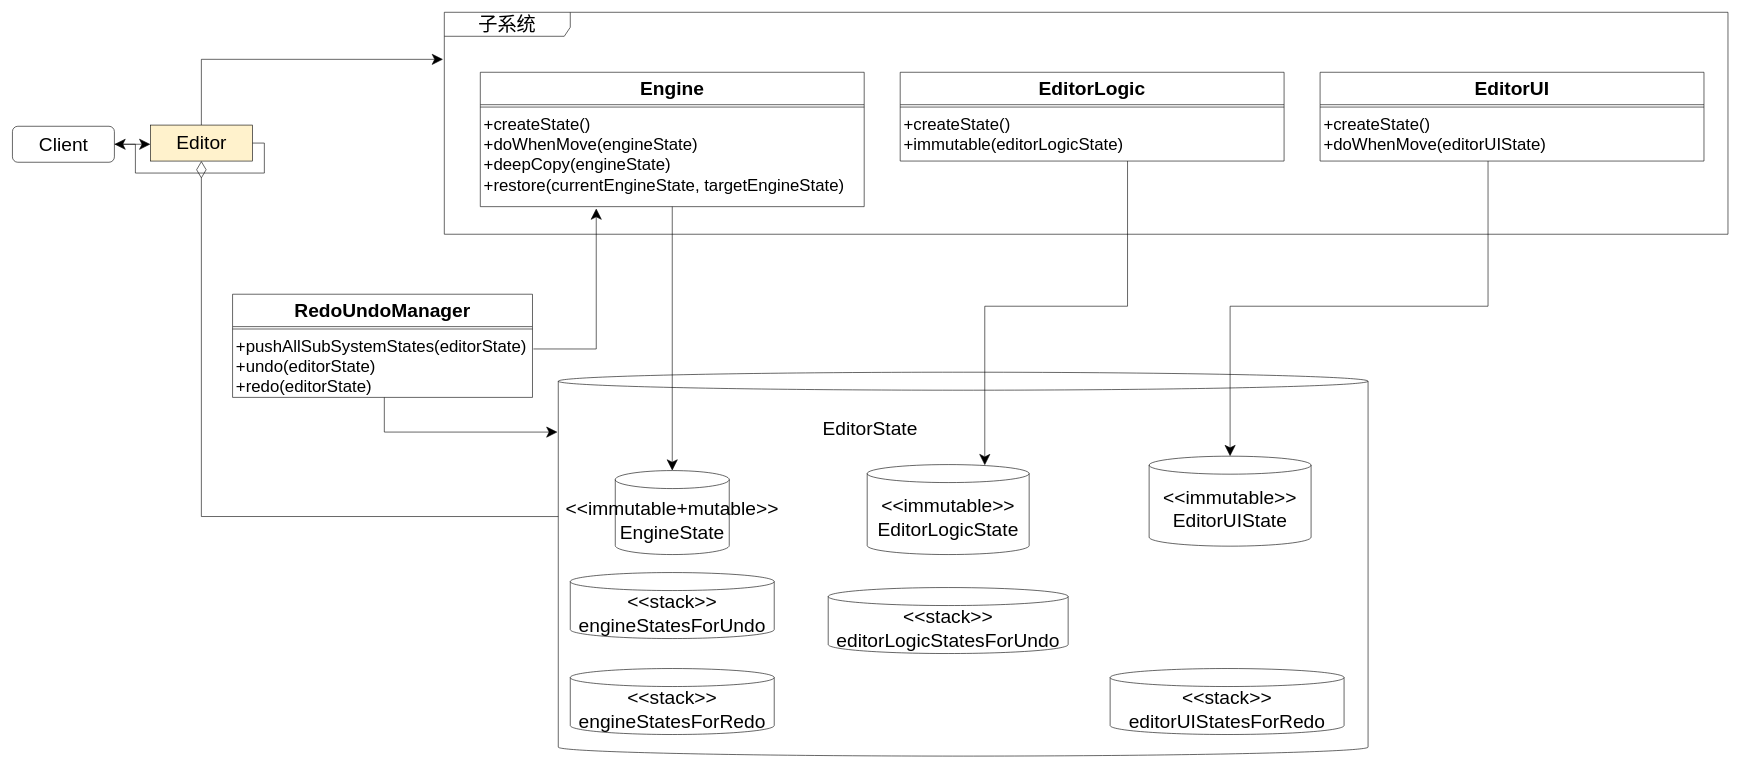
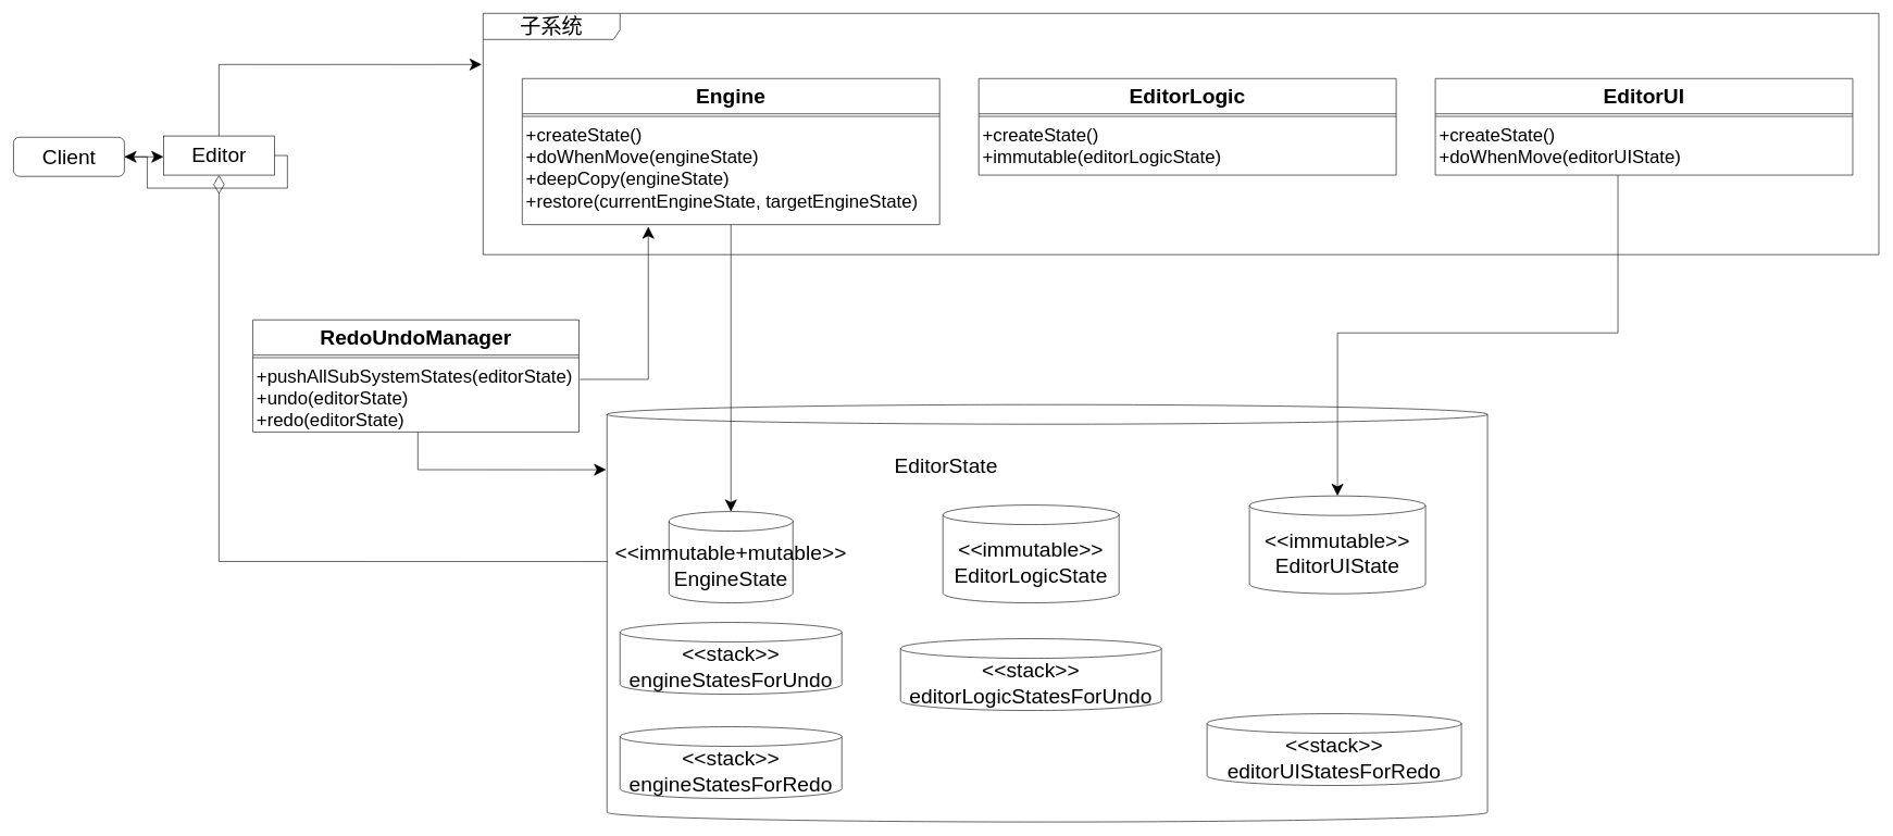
  <mxCell id="0" />
  <mxCell id="1" parent="0" />
  <mxCell id="2" value="&lt;font style=&quot;font-size: 32px&quot;&gt;子系统&lt;/font&gt;" style="shape=umlFrame;whiteSpace=wrap;html=1;width=210;height=40;fontSize=32;" parent="1" vertex="1"><mxGeometry x="740" y="20" width="2140" height="370" as="geometry" /></mxCell>
  <mxCell id="3" value="" style="shape=cylinder3;whiteSpace=wrap;html=1;boundedLbl=1;backgroundOutline=1;size=15;" parent="1" vertex="1"><mxGeometry x="930" y="620" width="1350" height="640" as="geometry" /></mxCell>
  <mxCell id="4" value="" style="edgeStyle=orthogonalEdgeStyle;rounded=0;orthogonalLoop=1;jettySize=auto;html=1;endSize=16;startSize=16;" parent="1" source="5" edge="1"><mxGeometry relative="1" as="geometry"><mxPoint x="250" y="240" as="targetPoint" /></mxGeometry></mxCell>
  <mxCell id="5" value="Client" style="html=1;fontSize=32;rounded=1;" parent="1" vertex="1"><mxGeometry x="20" y="210" width="170" height="60" as="geometry" /></mxCell>
  <mxCell id="6" style="edgeStyle=orthogonalEdgeStyle;rounded=0;orthogonalLoop=1;jettySize=auto;html=1;entryX=0.302;entryY=1.019;entryDx=0;entryDy=0;entryPerimeter=0;startSize=16;endSize=16;exitX=1.003;exitY=0.266;exitDx=0;exitDy=0;exitPerimeter=0;" parent="1" source="10" target="18" edge="1"><mxGeometry relative="1" as="geometry"><Array as="points"><mxPoint x="993" y="581" /></Array></mxGeometry></mxCell>
  <mxCell id="7" style="edgeStyle=orthogonalEdgeStyle;rounded=0;orthogonalLoop=1;jettySize=auto;html=1;entryX=-0.001;entryY=0.156;entryDx=0;entryDy=0;entryPerimeter=0;startSize=16;endSize=16;" parent="1" source="8" target="3" edge="1"><mxGeometry relative="1" as="geometry"><Array as="points"><mxPoint x="640" y="720" /></Array></mxGeometry></mxCell>
  <mxCell id="8" value="RedoUndoManager" style="swimlane;fontStyle=1;align=center;verticalAlign=top;childLayout=stackLayout;horizontal=1;startSize=54;horizontalStack=0;resizeParent=1;resizeParentMax=0;resizeLast=0;collapsible=1;marginBottom=0;fontSize=32;" parent="1" vertex="1"><mxGeometry x="387" y="490" width="500" height="172" as="geometry" /></mxCell>
  <mxCell id="9" value="" style="line;strokeWidth=1;fillColor=none;align=left;verticalAlign=middle;spacingTop=-1;spacingLeft=3;spacingRight=3;rotatable=0;labelPosition=right;points=[];portConstraint=eastwest;" parent="8" vertex="1"><mxGeometry y="54" width="500" height="8" as="geometry" /></mxCell>
  <mxCell id="10" value="+pushAllSubSystemStates(editorState)&#10;+undo(editorState)&#10;+redo(editorState)" style="text;strokeColor=none;fillColor=none;align=left;verticalAlign=top;spacingLeft=4;spacingRight=4;overflow=hidden;rotatable=0;points=[[0,0.5],[1,0.5]];portConstraint=eastwest;fontSize=28;" parent="8" vertex="1"><mxGeometry y="62" width="500" height="110" as="geometry" /></mxCell>
  <mxCell id="11" value="&lt;font style=&quot;font-size: 32px&quot;&gt;&amp;lt;&amp;lt;immutable+mutable&amp;gt;&amp;gt;&lt;br&gt;EngineState&lt;/font&gt;" style="shape=cylinder3;whiteSpace=wrap;html=1;boundedLbl=1;backgroundOutline=1;size=15;" parent="1" vertex="1"><mxGeometry x="1025" y="784" width="190" height="140" as="geometry" /></mxCell>
  <mxCell id="12" style="edgeStyle=orthogonalEdgeStyle;rounded=0;orthogonalLoop=1;jettySize=auto;html=1;entryX=0;entryY=0.376;entryDx=0;entryDy=0;entryPerimeter=0;startSize=26;endSize=26;exitX=0.5;exitY=1;exitDx=0;exitDy=0;startArrow=diamondThin;startFill=0;endArrow=none;endFill=0;" parent="1" source="34" target="3" edge="1"><mxGeometry relative="1" as="geometry"><mxPoint x="1008.6" y="450" as="sourcePoint" /><mxPoint x="720" y="-781.44" as="targetPoint" /></mxGeometry></mxCell>
  <mxCell id="13" value="&lt;font style=&quot;font-size: 32px&quot;&gt;&amp;lt;&amp;lt;immutable&amp;gt;&amp;gt;&lt;br&gt;EditorLogicState&lt;/font&gt;" style="shape=cylinder3;whiteSpace=wrap;html=1;boundedLbl=1;backgroundOutline=1;size=15;" parent="1" vertex="1"><mxGeometry x="1445" y="774" width="270" height="150" as="geometry" /></mxCell>
  <mxCell id="14" value="&lt;font style=&quot;font-size: 32px&quot;&gt;&amp;lt;&amp;lt;immutable&amp;gt;&amp;gt;&lt;br&gt;EditorUIState&lt;/font&gt;" style="shape=cylinder3;whiteSpace=wrap;html=1;boundedLbl=1;backgroundOutline=1;size=15;" parent="1" vertex="1"><mxGeometry x="1915" y="760" width="270" height="150" as="geometry" /></mxCell>
  <mxCell id="15" style="edgeStyle=orthogonalEdgeStyle;rounded=0;orthogonalLoop=1;jettySize=auto;html=1;entryX=0.5;entryY=0;entryDx=0;entryDy=0;entryPerimeter=0;endSize=16;startSize=16;" parent="1" source="16" target="11" edge="1"><mxGeometry relative="1" as="geometry" /></mxCell>
  <mxCell id="16" value="Engine" style="swimlane;fontStyle=1;align=center;verticalAlign=top;childLayout=stackLayout;horizontal=1;startSize=54;horizontalStack=0;resizeParent=1;resizeParentMax=0;resizeLast=0;collapsible=1;marginBottom=0;fontSize=32;" parent="1" vertex="1"><mxGeometry x="800" y="120" width="640" height="224" as="geometry" /></mxCell>
  <mxCell id="17" value="" style="line;strokeWidth=1;fillColor=none;align=left;verticalAlign=middle;spacingTop=-1;spacingLeft=3;spacingRight=3;rotatable=0;labelPosition=right;points=[];portConstraint=eastwest;" parent="16" vertex="1"><mxGeometry y="54" width="640" height="8" as="geometry" /></mxCell>
  <mxCell id="18" value="+createState()&#10;+doWhenMove(engineState)&#10;+deepCopy(engineState)&#10;+restore(currentEngineState, targetEngineState)" style="text;strokeColor=none;fillColor=none;align=left;verticalAlign=top;spacingLeft=4;spacingRight=4;overflow=hidden;rotatable=0;points=[[0,0.5],[1,0.5]];portConstraint=eastwest;fontSize=28;" parent="16" vertex="1"><mxGeometry y="62" width="640" height="162" as="geometry" /></mxCell>
- <mxCell id="19" style="edgeStyle=orthogonalEdgeStyle;rounded=0;orthogonalLoop=1;jettySize=auto;html=1;startSize=16;endSize=16;entryX=0.726;entryY=0.007;entryDx=0;entryDy=0;entryPerimeter=0;" parent="1" source="20" target="13" edge="1"><mxGeometry relative="1" as="geometry"><Array as="points"><mxPoint x="1879" y="510" /><mxPoint x="1641" y="510" /></Array><mxPoint x="1641" y="770" as="targetPoint" /></mxGeometry></mxCell>
  <mxCell id="20" value="EditorLogic" style="swimlane;fontStyle=1;align=center;verticalAlign=top;childLayout=stackLayout;horizontal=1;startSize=54;horizontalStack=0;resizeParent=1;resizeParentMax=0;resizeLast=0;collapsible=1;marginBottom=0;fontSize=32;" parent="1" vertex="1"><mxGeometry x="1500" y="120" width="640" height="148" as="geometry" /></mxCell>
  <mxCell id="21" value="" style="line;strokeWidth=1;fillColor=none;align=left;verticalAlign=middle;spacingTop=-1;spacingLeft=3;spacingRight=3;rotatable=0;labelPosition=right;points=[];portConstraint=eastwest;" parent="20" vertex="1"><mxGeometry y="54" width="640" height="8" as="geometry" /></mxCell>
  <mxCell id="22" value="+createState()&#10;+immutable(editorLogicState)&#10;" style="text;strokeColor=none;fillColor=none;align=left;verticalAlign=top;spacingLeft=4;spacingRight=4;overflow=hidden;rotatable=0;points=[[0,0.5],[1,0.5]];portConstraint=eastwest;fontSize=28;" parent="20" vertex="1"><mxGeometry y="62" width="640" height="86" as="geometry" /></mxCell>
  <mxCell id="23" style="edgeStyle=orthogonalEdgeStyle;rounded=0;orthogonalLoop=1;jettySize=auto;html=1;startSize=16;endSize=16;entryX=0.5;entryY=0;entryDx=0;entryDy=0;entryPerimeter=0;" parent="1" source="26" target="14" edge="1"><mxGeometry relative="1" as="geometry"><Array as="points"><mxPoint x="2480" y="510" /><mxPoint x="2050" y="510" /></Array></mxGeometry></mxCell>
  <mxCell id="24" value="EditorUI" style="swimlane;fontStyle=1;align=center;verticalAlign=top;childLayout=stackLayout;horizontal=1;startSize=54;horizontalStack=0;resizeParent=1;resizeParentMax=0;resizeLast=0;collapsible=1;marginBottom=0;fontSize=32;" parent="1" vertex="1"><mxGeometry x="2200" y="120" width="640" height="148" as="geometry" /></mxCell>
  <mxCell id="25" value="" style="line;strokeWidth=1;fillColor=none;align=left;verticalAlign=middle;spacingTop=-1;spacingLeft=3;spacingRight=3;rotatable=0;labelPosition=right;points=[];portConstraint=eastwest;" parent="24" vertex="1"><mxGeometry y="54" width="640" height="8" as="geometry" /></mxCell>
  <mxCell id="26" value="+createState()&#10;+doWhenMove(editorUIState)&#10;" style="text;strokeColor=none;fillColor=none;align=left;verticalAlign=top;spacingLeft=4;spacingRight=4;overflow=hidden;rotatable=0;points=[[0,0.5],[1,0.5]];portConstraint=eastwest;fontSize=28;" parent="24" vertex="1"><mxGeometry y="62" width="640" height="86" as="geometry" /></mxCell>
  <mxCell id="27" value="&lt;font style=&quot;font-size: 32px&quot;&gt;EditorState&lt;/font&gt;" style="text;html=1;strokeColor=none;fillColor=none;align=center;verticalAlign=middle;whiteSpace=wrap;rounded=0;" parent="1" vertex="1"><mxGeometry x="1430" y="694" width="40" height="40" as="geometry" /></mxCell>
  <mxCell id="28" value="&lt;span style=&quot;font-size: 32px ; text-align: left&quot;&gt;&amp;lt;&amp;lt;stack&amp;gt;&amp;gt;&lt;br&gt;engineStatesForUndo&lt;/span&gt;" style="shape=cylinder3;whiteSpace=wrap;html=1;boundedLbl=1;backgroundOutline=1;size=15;" parent="1" vertex="1"><mxGeometry x="950" y="954" width="340" height="110" as="geometry" /></mxCell>
  <mxCell id="29" value="&lt;span style=&quot;font-size: 32px ; text-align: left&quot;&gt;&amp;lt;&amp;lt;stack&amp;gt;&amp;gt;&lt;br&gt;engineStatesForRedo&lt;/span&gt;" style="shape=cylinder3;whiteSpace=wrap;html=1;boundedLbl=1;backgroundOutline=1;size=15;" parent="1" vertex="1"><mxGeometry x="950" y="1114" width="340" height="110" as="geometry" /></mxCell>
  <mxCell id="30" value="&lt;span style=&quot;font-size: 32px ; text-align: left&quot;&gt;&amp;lt;&amp;lt;stack&amp;gt;&amp;gt;&lt;br&gt;editorLogicStatesForUndo&lt;/span&gt;" style="shape=cylinder3;whiteSpace=wrap;html=1;boundedLbl=1;backgroundOutline=1;size=15;" parent="1" vertex="1"><mxGeometry x="1380" y="979" width="400" height="110" as="geometry" /></mxCell>
- <mxCell id="31" value="&lt;span style=&quot;font-size: 32px ; text-align: left&quot;&gt;&amp;lt;&amp;lt;stack&amp;gt;&amp;gt;&lt;br&gt;editorUIStatesForRedo&lt;/span&gt;" style="shape=cylinder3;whiteSpace=wrap;html=1;boundedLbl=1;backgroundOutline=1;size=15;" parent="1" vertex="1"><mxGeometry x="1850" y="1114" width="390" height="110" as="geometry" /></mxCell>
+ <mxCell id="31" value="&lt;span style=&quot;font-size: 32px ; text-align: left&quot;&gt;&amp;lt;&amp;lt;stack&amp;gt;&amp;gt;&lt;br&gt;editorUIStatesForRedo&lt;/span&gt;" style="shape=cylinder3;whiteSpace=wrap;html=1;boundedLbl=1;backgroundOutline=1;size=15;" parent="1" vertex="1"><mxGeometry x="1850" y="1094" width="390" height="110" as="geometry" /></mxCell>
  <mxCell id="32" style="edgeStyle=orthogonalEdgeStyle;rounded=0;orthogonalLoop=1;jettySize=auto;html=1;entryX=-0.001;entryY=0.212;entryDx=0;entryDy=0;entryPerimeter=0;startSize=16;endSize=16;exitX=0.5;exitY=0;exitDx=0;exitDy=0;" parent="1" source="34" target="2" edge="1"><mxGeometry relative="1" as="geometry" /></mxCell>
  <mxCell id="33" style="edgeStyle=orthogonalEdgeStyle;rounded=0;orthogonalLoop=1;jettySize=auto;html=1;startSize=16;endSize=16;exitX=1;exitY=0.5;exitDx=0;exitDy=0;" parent="1" source="34" target="5" edge="1"><mxGeometry relative="1" as="geometry" /></mxCell>
- <mxCell id="34" value="Editor" style="html=1;fontSize=32;fillColor=#fff2cc;" parent="1" vertex="1"><mxGeometry x="250" y="208" width="170" height="60" as="geometry" /></mxCell>
+ <mxCell id="34" value="Editor" style="html=1;fontSize=32;" parent="1" vertex="1"><mxGeometry x="250" y="208" width="170" height="60" as="geometry" /></mxCell>
